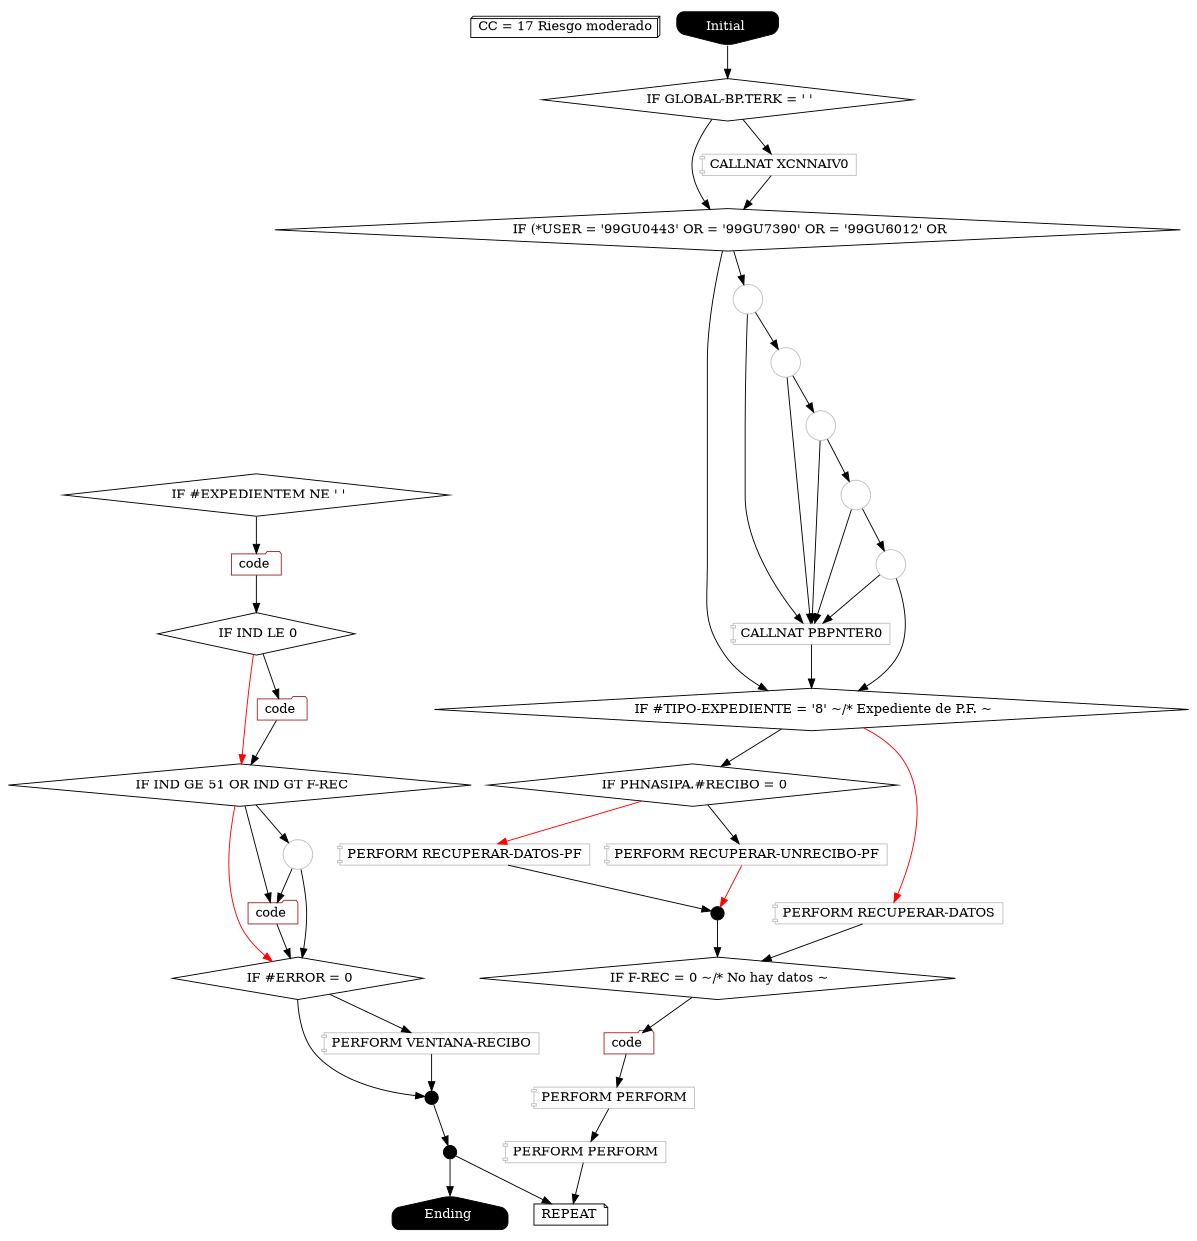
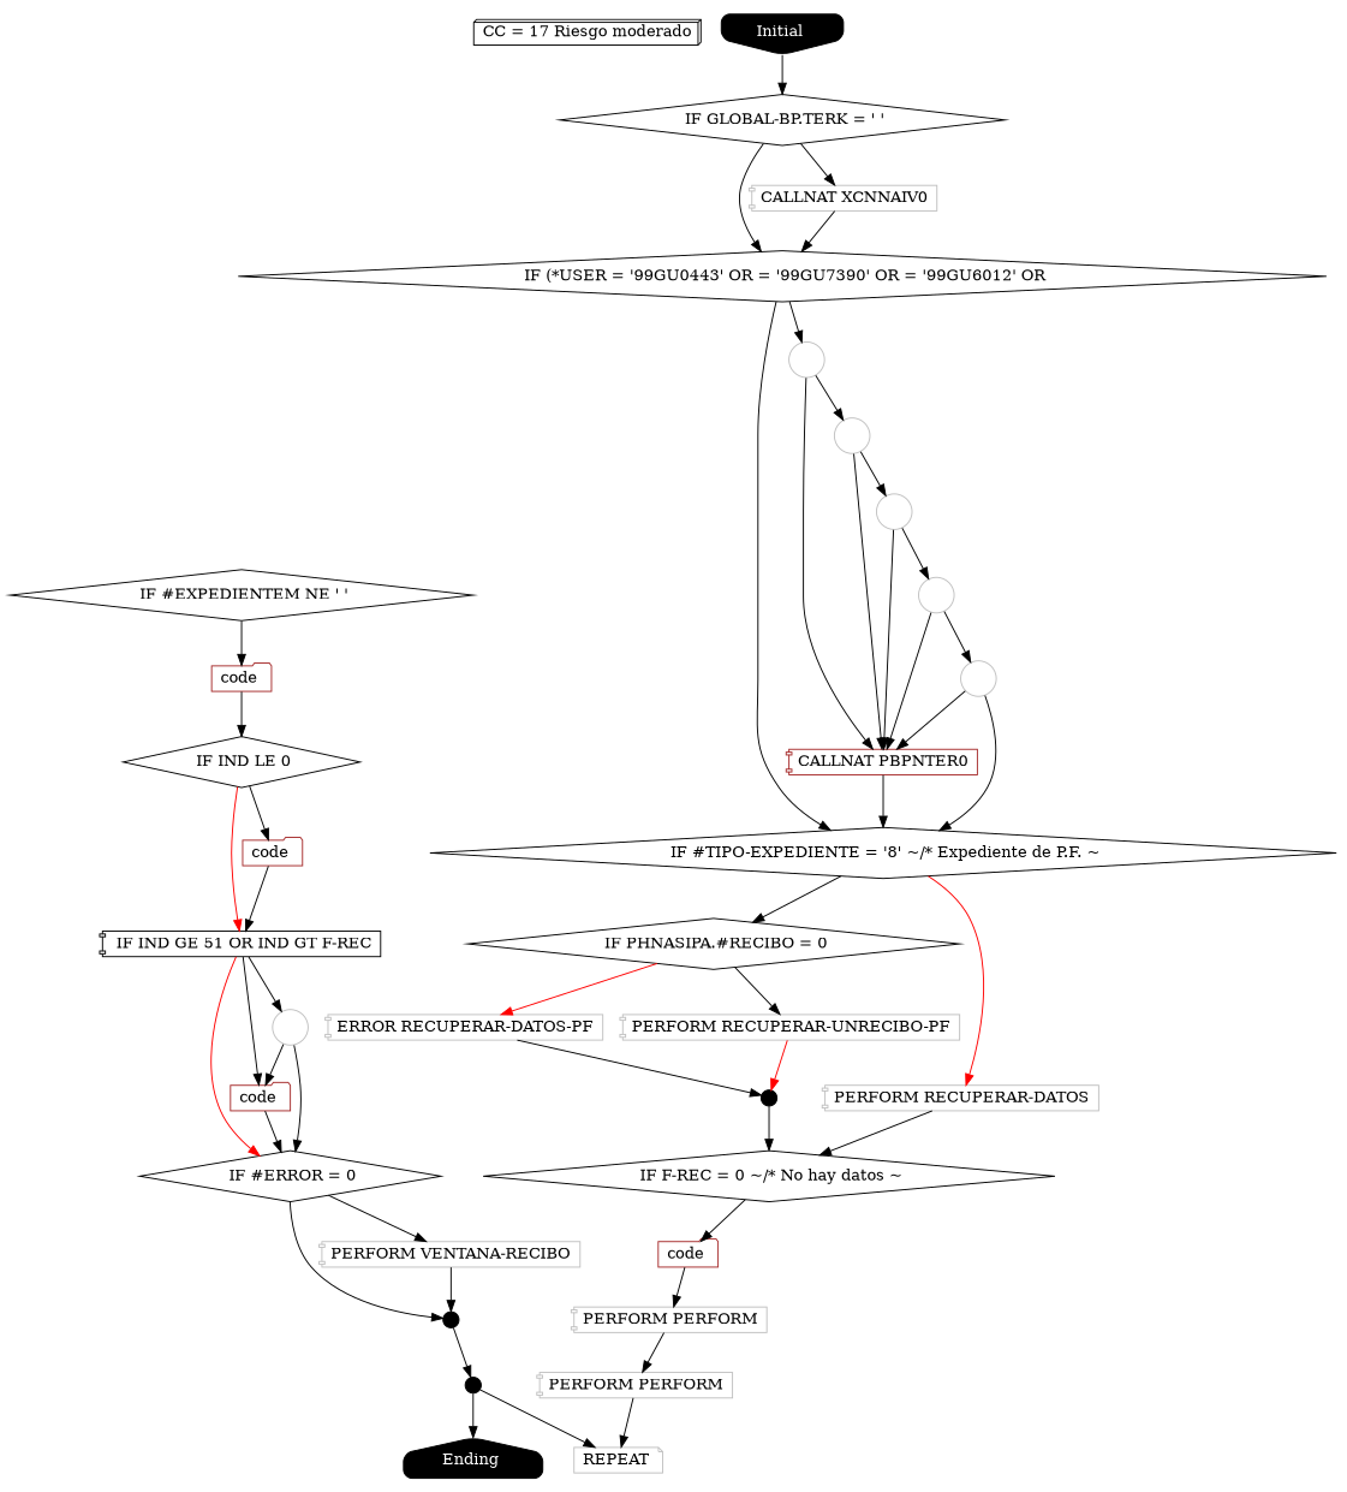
  digraph {
    beautify=true
    fontname="DejaVu Serif"
    node [color=black fillcolor=white fontcolor=black fontname="DejaVu Serif" shape=diamond]
    edge [color=black fontname="DejaVu Serif"]
    n1 [height=.2 label="CC = 17 Riesgo moderado" shape=box3d style="rounded, filled" width=.2]
    n2 [height=.2 label=" IF GLOBAL-BP.TERK = ' '" width=.2]
    n3 [height=.2 label=" IF (*USER = '99GU0443' OR = '99GU7390' OR = '99GU6012' OR" width=.2]
    n4 [color=grey height=.2 label="CALLNAT XCNNAIV0" shape=component width=.2]
    n5 [height=.2 label=" IF #TIPO-EXPEDIENTE = '8' ~/* Expediente de P.F. ~" width=.2]
    n6 [color=grey height=.2 label=" " shape=circle width=.2]
    n7 [fillcolor=black fontcolor=white height=.2 label="Initial " shape=invhouse style="rounded, filled" width=.2]
    n8 [height=.2 label=" IF PHNASIPA.#RECIBO = 0" width=.2]
    n9 [color=grey height=.2 label="PERFORM RECUPERAR-DATOS" shape=component style=rounded width=.2]
-   n10 [color=grey height=.2 label="CALLNAT PBPNTER0" shape=component width=.2]
+   n10 [color=brown height=.2 label="CALLNAT PBPNTER0" shape=component width=.2]
    n11 [color=grey height=.2 label=" " shape=circle width=.2]
-   n12 [color=grey height=.2 label="PERFORM RECUPERAR-DATOS-PF" shape=component style=rounded width=.2]
+   n12 [color=grey height=.2 label="ERROR RECUPERAR-DATOS-PF" shape=component style=rounded width=.2]
    n13 [color=grey height=.2 label="PERFORM RECUPERAR-UNRECIBO-PF" shape=component style=rounded width=.2]
    n14 [height=.2 label=" IF F-REC = 0 ~/* No hay datos ~" width=.2]
    n15 [color=grey height=.2 label=" " shape=circle width=.2]
    n16 [color=grey height=.2 label=" " shape=circle width=.2]
    n17 [color=grey height=.2 label=" " shape=circle width=.2]
    n18 [color=brown height=.2 label="code " shape=folder width=.2]
    n19 [color=grey height=.2 label="PERFORM PERFORM" shape=component style=rounded width=.2]
    n20 [fillcolor=black height=.2 label=" " shape=point style=rounded width=.2]
    n21 [color=grey height=.2 label="PERFORM PERFORM" shape=component width=.2]
-   n22 [height=.2 label="REPEAT " shape=note width=.2]
+   n22 [color=grey height=.2 label="REPEAT " shape=note width=.2]
    n23 [height=.2 label=" IF #EXPEDIENTEM NE ' '" width=.2]
    n24 [color=brown height=.2 label="code " shape=folder width=.2]
    n25 [fillcolor=black height=.2 label=" " shape=point style=rounded width=.2]
    n26 [fillcolor=black fontcolor=white height=.2 label="Ending " shape=house style="rounded, filled" width=.2]
    n27 [height=.2 label=" IF IND LE 0" width=.2]
-   n28 [height=.2 label=" IF IND GE 51 OR IND GT F-REC" width=.2]
+   n28 [height=.2 label=" IF IND GE 51 OR IND GT F-REC" shape=component width=.2]
    n29 [color=brown height=.2 label="code " shape=folder width=.2]
    n30 [height=.2 label=" IF #ERROR = 0" width=.2]
    n31 [color=brown height=.2 label="code " shape=folder width=.2]
    n32 [color=grey height=.2 label=" " shape=circle width=.2]
    n33 [fillcolor=black height=.2 label=" " shape=point style=rounded width=.2]
    n34 [color=grey height=.2 label="PERFORM VENTANA-RECIBO" shape=component style=rounded width=.2]
    n2 -> n3
    n2 -> n4
    n3 -> n5
    n3 -> n6
    n4 -> n3
    n5 -> n8
    n5 -> n9 [color=red]
    n6 -> n10
    n6 -> n11
    n7 -> n2
    n8 -> n12 [color=red]
    n8 -> n13
    n9 -> n14
    n10 -> n5
    n11 -> n10
    n11 -> n15
    n12 -> n20
    n13 -> n20 [color=red]
    n14 -> n18
    n15 -> n10
    n15 -> n16
    n16 -> n10
    n16 -> n17
    n17 -> n5
    n17 -> n10
    n18 -> n19
    n19 -> n21
    n20 -> n14
    n21 -> n22
    n23 -> n24
    n24 -> n27
    n25 -> n22
    n25 -> n26
    n27 -> n28 [color=red]
    n27 -> n29
    n28 -> n30 [color=red]
    n28 -> n31
    n28 -> n32
    n29 -> n28
    n30 -> n33
    n30 -> n34
    n31 -> n30
    n32 -> n30
    n32 -> n31
    n33 -> n25
    n34 -> n33
  }
